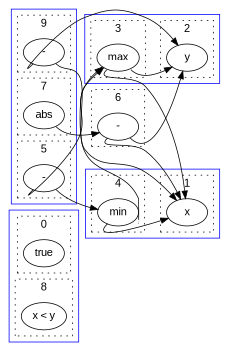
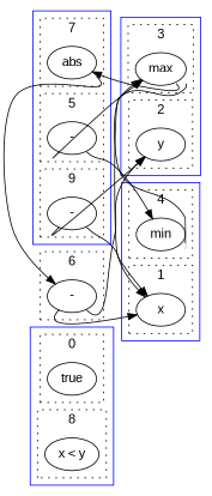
  digraph {
    clusterrank=local
    compound=true
    fontname="Liberation Sans"
    rankdir=LR
    node [fontname="Liberation Sans"]
    edge [fontname="Liberation Sans" tailport=se]
    n1 [label=true]
    n2 [label="x < y"]
    n3 [label=y]
    n4 [label=max]
    n5 [label=x]
    n6 [label=min]
    n7 [label="-"]
    n8 [label=abs]
    n9 [label="-"]
    n10 [label="-"]
    subgraph cluster_1 {
      color=blue
      subgraph cluster_2 {
        color=black
        label=0
        style=dotted
        n1
      }
      subgraph cluster_3 {
        color=black
        label=8
        style=dotted
        n2
      }
    }
    subgraph cluster_4 {
      color=blue
      subgraph cluster_5 {
        color=black
        label=2
        style=dotted
        n3
      }
      subgraph cluster_6 {
        color=black
        label=3
        style=dotted
        n4
      }
    }
    subgraph cluster_7 {
      color=blue
      subgraph cluster_8 {
        color=black
        label=1
        style=dotted
        n5
      }
      subgraph cluster_9 {
        color=black
        label=4
        style=dotted
        n6
      }
    }
    subgraph cluster_10 {
      color=blue
      subgraph cluster_11 {
        color=black
        label=5
        style=dotted
        n7
      }
      subgraph cluster_12 {
        color=black
        label=7
        style=dotted
        n8
      }
      subgraph cluster_13 {
        color=black
        label=9
        style=dotted
        n9
      }
    }
    subgraph cluster_14 {
      color=black
      label=6
      style=dotted
      n10
    }
-   n4 -> n3
+   n4 -> n8
    n4 -> n5 [tailport=sw]
    n6 -> n4
-   n6 -> n5 [tailport=sw]
    n7 -> n4 [tailport=sw]
    n7 -> n6
    n8 -> n10
    n9 -> n3 [tailport=sw]
    n9 -> n5
    n10 -> n3
    n10 -> n5 [tailport=sw]
  }
